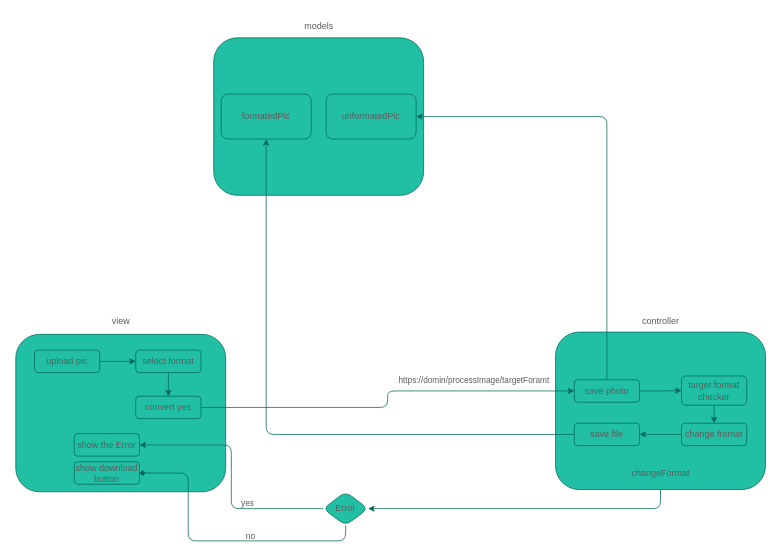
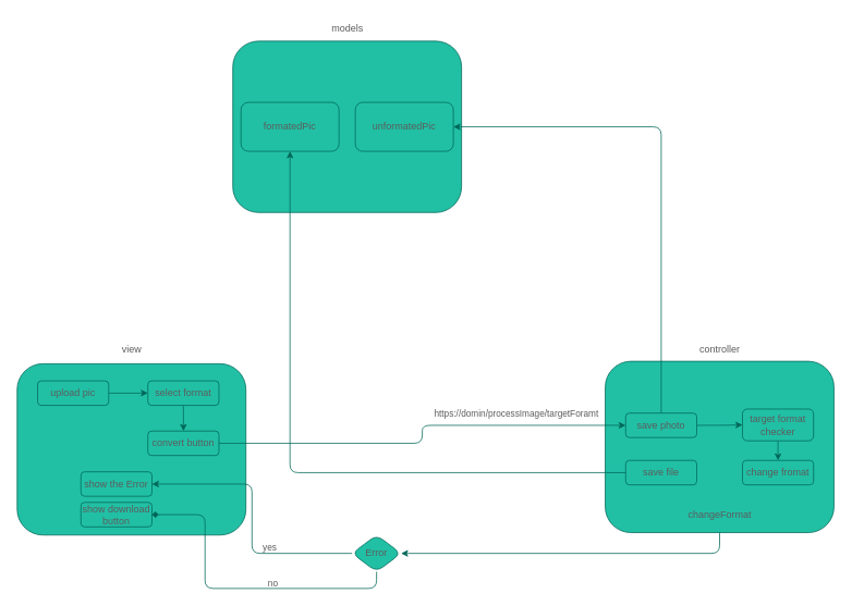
  <mxCell id="0" />
  <mxCell id="1" parent="0" />
  <mxCell id="2" style="edgeStyle=orthogonalEdgeStyle;rounded=1;orthogonalLoop=1;jettySize=auto;html=1;exitX=0.5;exitY=1;exitDx=0;exitDy=0;entryX=1;entryY=0.5;entryDx=0;entryDy=0;labelBackgroundColor=none;strokeColor=#006658;fontColor=default;" edge="1" parent="1" source="3" target="26"><mxGeometry relative="1" as="geometry" /></mxCell>
  <mxCell id="3" value="" style="rounded=1;whiteSpace=wrap;html=1;fillColor=#21C0A5;strokeColor=#006658;fillStyle=auto;glass=0;shadow=0;labelBackgroundColor=none;fontColor=#5C5C5C;" parent="1" vertex="1"><mxGeometry x="740" y="442.5" width="280" height="210" as="geometry" /></mxCell>
  <mxCell id="4" value="controller" style="text;html=1;align=center;verticalAlign=middle;resizable=0;points=[];autosize=1;strokeColor=none;fillColor=none;labelBackgroundColor=none;fontColor=#5C5C5C;rounded=1;" parent="1" vertex="1"><mxGeometry x="845" y="412.5" width="70" height="30" as="geometry" /></mxCell>
  <mxCell id="5" value="" style="rounded=1;whiteSpace=wrap;html=1;fillColor=#21C0A5;strokeColor=#006658;fillStyle=auto;fontColor=#5C5C5C;glass=0;shadow=0;labelBackgroundColor=none;" parent="1" vertex="1"><mxGeometry x="20" y="445.5" width="280" height="210" as="geometry" /></mxCell>
  <mxCell id="6" value="view" style="text;html=1;align=center;verticalAlign=middle;resizable=0;points=[];autosize=1;strokeColor=none;fillColor=none;labelBackgroundColor=none;fontColor=#5C5C5C;rounded=1;" parent="1" vertex="1"><mxGeometry x="135" y="412.5" width="50" height="30" as="geometry" /></mxCell>
  <mxCell id="7" style="edgeStyle=orthogonalEdgeStyle;rounded=1;orthogonalLoop=1;jettySize=auto;html=1;exitX=1;exitY=0.5;exitDx=0;exitDy=0;entryX=0;entryY=0.5;entryDx=0;entryDy=0;labelBackgroundColor=none;strokeColor=#006658;fontColor=default;" parent="1" source="8" target="10" edge="1"><mxGeometry relative="1" as="geometry" /></mxCell>
  <mxCell id="8" value="save photo" style="rounded=1;whiteSpace=wrap;html=1;labelBackgroundColor=none;fillColor=#21C0A5;strokeColor=#006658;fontColor=#5C5C5C;" parent="1" vertex="1"><mxGeometry x="765" y="506" width="87" height="30" as="geometry" /></mxCell>
  <mxCell id="9" style="edgeStyle=orthogonalEdgeStyle;rounded=1;orthogonalLoop=1;jettySize=auto;html=1;exitX=0.5;exitY=1;exitDx=0;exitDy=0;entryX=0.5;entryY=0;entryDx=0;entryDy=0;labelBackgroundColor=none;strokeColor=#006658;fontColor=default;" parent="1" source="10" target="12" edge="1"><mxGeometry relative="1" as="geometry" /></mxCell>
  <mxCell id="10" value="target format checker" style="rounded=1;whiteSpace=wrap;html=1;labelBackgroundColor=none;fillColor=#21C0A5;strokeColor=#006658;fontColor=#5C5C5C;" parent="1" vertex="1"><mxGeometry x="908" y="501" width="87" height="39" as="geometry" /></mxCell>
- <mxCell id="11" style="edgeStyle=orthogonalEdgeStyle;rounded=1;orthogonalLoop=1;jettySize=auto;html=1;exitX=0;exitY=0.5;exitDx=0;exitDy=0;entryX=1;entryY=0.5;entryDx=0;entryDy=0;labelBackgroundColor=none;strokeColor=#006658;fontColor=default;" parent="1" source="12" target="13" edge="1"><mxGeometry relative="1" as="geometry" /></mxCell>
  <mxCell id="12" value="change fromat" style="rounded=1;whiteSpace=wrap;html=1;labelBackgroundColor=none;fillColor=#21C0A5;strokeColor=#006658;fontColor=#5C5C5C;" parent="1" vertex="1"><mxGeometry x="908" y="564" width="87" height="30" as="geometry" /></mxCell>
  <mxCell id="13" value="save file" style="rounded=1;whiteSpace=wrap;html=1;labelBackgroundColor=none;fillColor=#21C0A5;strokeColor=#006658;fontColor=#5C5C5C;" parent="1" vertex="1"><mxGeometry x="765" y="564" width="87" height="30" as="geometry" /></mxCell>
  <mxCell id="14" style="edgeStyle=orthogonalEdgeStyle;rounded=1;orthogonalLoop=1;jettySize=auto;html=1;exitX=0.5;exitY=1;exitDx=0;exitDy=0;entryX=0.5;entryY=0;entryDx=0;entryDy=0;labelBackgroundColor=none;strokeColor=#006658;fontColor=default;" parent="1" source="15" target="20" edge="1"><mxGeometry relative="1" as="geometry" /></mxCell>
  <mxCell id="15" value="select format" style="rounded=1;whiteSpace=wrap;html=1;labelBackgroundColor=none;fillColor=#21C0A5;strokeColor=#006658;fontColor=#5C5C5C;" parent="1" vertex="1"><mxGeometry x="180" y="466.5" width="87" height="30" as="geometry" /></mxCell>
  <mxCell id="16" style="edgeStyle=orthogonalEdgeStyle;rounded=1;orthogonalLoop=1;jettySize=auto;html=1;exitX=1;exitY=0.5;exitDx=0;exitDy=0;entryX=0;entryY=0.5;entryDx=0;entryDy=0;labelBackgroundColor=none;strokeColor=#006658;fontColor=default;" parent="1" source="17" target="15" edge="1"><mxGeometry relative="1" as="geometry" /></mxCell>
  <mxCell id="17" value="upload pic" style="rounded=1;whiteSpace=wrap;html=1;labelBackgroundColor=none;fillColor=#21C0A5;strokeColor=#006658;fontColor=#5C5C5C;" parent="1" vertex="1"><mxGeometry x="45" y="466.5" width="87" height="30" as="geometry" /></mxCell>
  <mxCell id="18" style="edgeStyle=orthogonalEdgeStyle;rounded=1;orthogonalLoop=1;jettySize=auto;html=1;exitX=1;exitY=0.5;exitDx=0;exitDy=0;entryX=0;entryY=0.5;entryDx=0;entryDy=0;labelBackgroundColor=none;strokeColor=#006658;fontColor=default;" edge="1" parent="1" source="20" target="8"><mxGeometry relative="1" as="geometry" /></mxCell>
  <mxCell id="19" value="https://domin/processImage/targetForamt" style="edgeLabel;html=1;align=center;verticalAlign=middle;resizable=0;points=[];rounded=1;labelBackgroundColor=none;fontColor=#5C5C5C;" vertex="1" connectable="0" parent="18"><mxGeometry x="0.208" relative="1" as="geometry"><mxPoint x="71" y="-15" as="offset" /></mxGeometry></mxCell>
- <mxCell id="20" value="convert yes" style="rounded=1;whiteSpace=wrap;html=1;labelBackgroundColor=none;fillColor=#21C0A5;strokeColor=#006658;fontColor=#5C5C5C;" parent="1" vertex="1"><mxGeometry x="180" y="528" width="87" height="30" as="geometry" /></mxCell>
+ <mxCell id="20" value="convert button" style="rounded=1;whiteSpace=wrap;html=1;labelBackgroundColor=none;fillColor=#21C0A5;strokeColor=#006658;fontColor=#5C5C5C;" parent="1" vertex="1"><mxGeometry x="180" y="528" width="87" height="30" as="geometry" /></mxCell>
  <mxCell id="21" value="show download&lt;br&gt;button" style="rounded=1;whiteSpace=wrap;html=1;labelBackgroundColor=none;fillColor=#21C0A5;strokeColor=#006658;fontColor=#5C5C5C;" parent="1" vertex="1"><mxGeometry x="98" y="615.5" width="87" height="30" as="geometry" /></mxCell>
  <mxCell id="22" style="edgeStyle=orthogonalEdgeStyle;rounded=1;orthogonalLoop=1;jettySize=auto;html=1;exitX=0;exitY=0.5;exitDx=0;exitDy=0;entryX=1;entryY=0.5;entryDx=0;entryDy=0;labelBackgroundColor=none;strokeColor=#006658;fontColor=default;" parent="1" source="26" target="27" edge="1"><mxGeometry relative="1" as="geometry" /></mxCell>
  <mxCell id="23" value="yes" style="edgeLabel;html=1;align=center;verticalAlign=middle;resizable=0;points=[];labelBackgroundColor=none;fontColor=#5C5C5C;rounded=1;" parent="22" vertex="1" connectable="0"><mxGeometry x="-0.097" y="-2" relative="1" as="geometry"><mxPoint x="19" y="19" as="offset" /></mxGeometry></mxCell>
  <mxCell id="24" style="edgeStyle=orthogonalEdgeStyle;rounded=1;orthogonalLoop=1;jettySize=auto;html=1;exitX=0.5;exitY=1;exitDx=0;exitDy=0;entryX=1;entryY=0.5;entryDx=0;entryDy=0;labelBackgroundColor=none;strokeColor=#006658;fontColor=default;endArrow=diamond;" edge="1" parent="1" source="26" target="21"><mxGeometry relative="1" as="geometry"><Array as="points"><mxPoint x="460" y="721" /><mxPoint x="250" y="721" /><mxPoint x="250" y="631" /></Array></mxGeometry></mxCell>
  <mxCell id="25" value="no" style="edgeLabel;html=1;align=center;verticalAlign=middle;resizable=0;points=[];rounded=1;labelBackgroundColor=none;fontColor=#5C5C5C;" vertex="1" connectable="0" parent="24"><mxGeometry x="-0.231" y="-4" relative="1" as="geometry"><mxPoint y="-3" as="offset" /></mxGeometry></mxCell>
  <mxCell id="26" value="Error" style="rhombus;whiteSpace=wrap;html=1;labelBackgroundColor=none;fillColor=#21C0A5;strokeColor=#006658;fontColor=#5C5C5C;rounded=1;" parent="1" vertex="1"><mxGeometry x="430" y="655.5" width="60" height="45" as="geometry" /></mxCell>
  <mxCell id="27" value="show the Error" style="rounded=1;whiteSpace=wrap;html=1;labelBackgroundColor=none;fillColor=#21C0A5;strokeColor=#006658;fontColor=#5C5C5C;" parent="1" vertex="1"><mxGeometry x="98" y="578" width="87" height="30" as="geometry" /></mxCell>
  <mxCell id="28" value="" style="rounded=1;whiteSpace=wrap;html=1;fillColor=#21C0A5;strokeColor=#006658;fillStyle=auto;fontColor=#5C5C5C;glass=0;shadow=0;labelBackgroundColor=none;" parent="1" vertex="1"><mxGeometry x="284" y="50" width="280" height="210" as="geometry" /></mxCell>
  <mxCell id="29" value="models" style="text;html=1;align=center;verticalAlign=middle;resizable=0;points=[];autosize=1;strokeColor=none;fillColor=none;labelBackgroundColor=none;fontColor=#5C5C5C;rounded=1;" parent="1" vertex="1"><mxGeometry x="394" y="20" width="60" height="30" as="geometry" /></mxCell>
  <mxCell id="30" value="formatedPic" style="rounded=1;whiteSpace=wrap;html=1;labelBackgroundColor=none;fillColor=#21C0A5;strokeColor=#006658;fontColor=#5C5C5C;" parent="1" vertex="1"><mxGeometry x="294" y="125" width="120" height="60" as="geometry" /></mxCell>
  <mxCell id="31" value="unformatedPic" style="rounded=1;whiteSpace=wrap;html=1;labelBackgroundColor=none;fillColor=#21C0A5;strokeColor=#006658;fontColor=#5C5C5C;" parent="1" vertex="1"><mxGeometry x="434" y="125" width="120" height="60" as="geometry" /></mxCell>
  <mxCell id="32" value="changeFormat" style="text;html=1;align=center;verticalAlign=middle;resizable=0;points=[];autosize=1;strokeColor=none;fillColor=none;labelBackgroundColor=none;fontColor=#5C5C5C;rounded=1;" parent="1" vertex="1"><mxGeometry x="830" y="615.5" width="100" height="30" as="geometry" /></mxCell>
  <mxCell id="33" style="edgeStyle=orthogonalEdgeStyle;rounded=1;orthogonalLoop=1;jettySize=auto;html=1;exitX=0;exitY=0.5;exitDx=0;exitDy=0;entryX=0.5;entryY=1;entryDx=0;entryDy=0;labelBackgroundColor=none;strokeColor=#006658;fontColor=default;" parent="1" source="13" target="30" edge="1"><mxGeometry relative="1" as="geometry" /></mxCell>
  <mxCell id="34" style="edgeStyle=orthogonalEdgeStyle;rounded=1;orthogonalLoop=1;jettySize=auto;html=1;exitX=0.5;exitY=0;exitDx=0;exitDy=0;entryX=1;entryY=0.5;entryDx=0;entryDy=0;labelBackgroundColor=none;strokeColor=#006658;fontColor=default;" parent="1" source="8" target="31" edge="1"><mxGeometry relative="1" as="geometry" /></mxCell>
